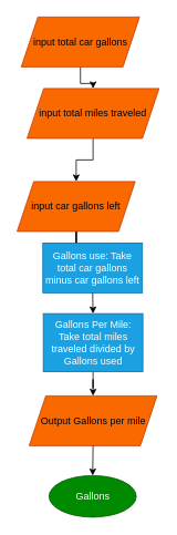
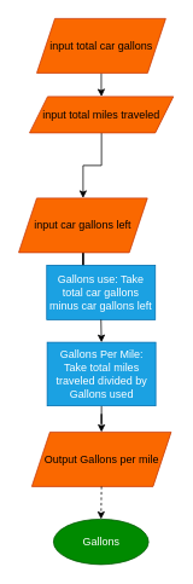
  <mxCell id="0" />
  <mxCell id="1" parent="0" />
  <mxCell id="2" value="" style="edgeStyle=orthogonalEdgeStyle;rounded=0;orthogonalLoop=1;jettySize=auto;html=1;" edge="1" parent="1" source="3" target="5"><mxGeometry relative="1" as="geometry" /></mxCell>
- <mxCell id="3" value="input total car gallons" style="shape=parallelogram;perimeter=parallelogramPerimeter;fixedSize=1;whiteSpace=wrap;html=1;fillColor=#fa6800;fontColor=#000000;strokeColor=#C73500;" vertex="1" parent="1"><mxGeometry x="25" y="20" width="142.5" height="60" as="geometry" /></mxCell>
+ <mxCell id="3" value="input total car gallons" style="shape=parallelogram;perimeter=parallelogramPerimeter;fixedSize=1;whiteSpace=wrap;html=1;fillColor=#fa6800;fontColor=#000000;strokeColor=#C73500;" vertex="1" parent="1"><mxGeometry x="40" y="20" width="142.5" height="60" as="geometry" /></mxCell>
  <mxCell id="4" value="" style="edgeStyle=orthogonalEdgeStyle;rounded=0;orthogonalLoop=1;jettySize=auto;html=1;" edge="1" parent="1" source="5" target="10"><mxGeometry relative="1" as="geometry" /></mxCell>
- <mxCell id="5" value="input total miles traveled" style="shape=parallelogram;perimeter=parallelogramPerimeter;whiteSpace=wrap;html=1;fixedSize=1;fillColor=#fa6800;fontColor=#000000;strokeColor=#C73500;" vertex="1" parent="1"><mxGeometry x="32" y="106" width="159" height="60" as="geometry" /></mxCell>
+ <mxCell id="5" value="input total miles traveled" style="shape=parallelogram;perimeter=parallelogramPerimeter;whiteSpace=wrap;html=1;fixedSize=1;fillColor=#fa6800;fontColor=#000000;strokeColor=#C73500;" vertex="1" parent="1"><mxGeometry x="32" y="106" width="159" height="40" as="geometry" /></mxCell>
  <mxCell id="6" value="" style="edgeStyle=orthogonalEdgeStyle;rounded=0;orthogonalLoop=1;jettySize=auto;html=1;" edge="1" parent="1" source="10" target="11"><mxGeometry relative="1" as="geometry" /></mxCell>
  <mxCell id="7" value="" style="edgeStyle=orthogonalEdgeStyle;rounded=0;orthogonalLoop=1;jettySize=auto;html=1;" edge="1" parent="1" source="10" target="11"><mxGeometry relative="1" as="geometry" /></mxCell>
  <mxCell id="8" value="" style="edgeStyle=orthogonalEdgeStyle;rounded=0;orthogonalLoop=1;jettySize=auto;html=1;" edge="1" parent="1" source="10" target="11"><mxGeometry relative="1" as="geometry" /></mxCell>
  <mxCell id="9" value="" style="edgeStyle=orthogonalEdgeStyle;rounded=0;orthogonalLoop=1;jettySize=auto;html=1;" edge="1" parent="1" source="10" target="11"><mxGeometry relative="1" as="geometry" /></mxCell>
  <mxCell id="10" value="input car gallons left" style="shape=parallelogram;perimeter=parallelogramPerimeter;whiteSpace=wrap;html=1;fixedSize=1;fillColor=#fa6800;fontColor=#000000;strokeColor=#C73500;" vertex="1" parent="1"><mxGeometry x="20" y="218" width="142.25" height="60" as="geometry" /></mxCell>
  <mxCell id="11" value="Gallons use: Take total car gallons minus car gallons left" style="whiteSpace=wrap;html=1;fillColor=#1ba1e2;fontColor=#ffffff;strokeColor=#006EAF;" vertex="1" parent="1"><mxGeometry x="51.005" y="292" width="120" height="60" as="geometry" /></mxCell>
  <mxCell id="12" value="" style="edgeStyle=orthogonalEdgeStyle;rounded=0;orthogonalLoop=1;jettySize=auto;html=1;" edge="1" parent="1" source="13" target="15"><mxGeometry relative="1" as="geometry" /></mxCell>
  <mxCell id="13" value="Gallons Per Mile: Take total miles traveled divided by Gallons used" style="whiteSpace=wrap;html=1;fillColor=#1ba1e2;fontColor=#ffffff;strokeColor=#006EAF;" vertex="1" parent="1"><mxGeometry x="51.5" y="377" width="120" height="70" as="geometry" /></mxCell>
  <mxCell id="14" value="" style="endArrow=classic;html=1;rounded=0;entryX=0.5;entryY=0;entryDx=0;entryDy=0;exitX=0.5;exitY=1;exitDx=0;exitDy=0;" edge="1" parent="1" source="11" target="13"><mxGeometry width="50" height="50" relative="1" as="geometry"><mxPoint x="29" y="352" as="sourcePoint" /><mxPoint x="79" y="302" as="targetPoint" /></mxGeometry></mxCell>
  <mxCell id="15" value="Output Gallons per mile" style="shape=parallelogram;perimeter=parallelogramPerimeter;whiteSpace=wrap;html=1;fixedSize=1;fillColor=#fa6800;fontColor=#000000;strokeColor=#C73500;" vertex="1" parent="1"><mxGeometry x="34.5" y="476" width="154" height="60" as="geometry" /></mxCell>
  <mxCell id="16" value="Gallons" style="ellipse;whiteSpace=wrap;html=1;fillColor=#008a00;fontColor=#ffffff;strokeColor=#005700;" vertex="1" parent="1"><mxGeometry x="58.51" y="572" width="105" height="50" as="geometry" /></mxCell>
- <mxCell id="17" value="" style="endArrow=classic;html=1;rounded=0;entryX=0.5;entryY=0;entryDx=0;entryDy=0;exitX=0.5;exitY=1;exitDx=0;exitDy=0;" edge="1" parent="1" source="15" target="16"><mxGeometry width="50" height="50" relative="1" as="geometry"><mxPoint x="79" y="572" as="sourcePoint" /><mxPoint x="129" y="522" as="targetPoint" /></mxGeometry></mxCell>
+ <mxCell id="17" value="" style="endArrow=classic;html=1;rounded=0;entryX=0.5;entryY=0;entryDx=0;entryDy=0;exitX=0.5;exitY=1;exitDx=0;exitDy=0;dashed=1;" edge="1" parent="1" source="15" target="16"><mxGeometry width="50" height="50" relative="1" as="geometry"><mxPoint x="79" y="572" as="sourcePoint" /><mxPoint x="129" y="522" as="targetPoint" /></mxGeometry></mxCell>
